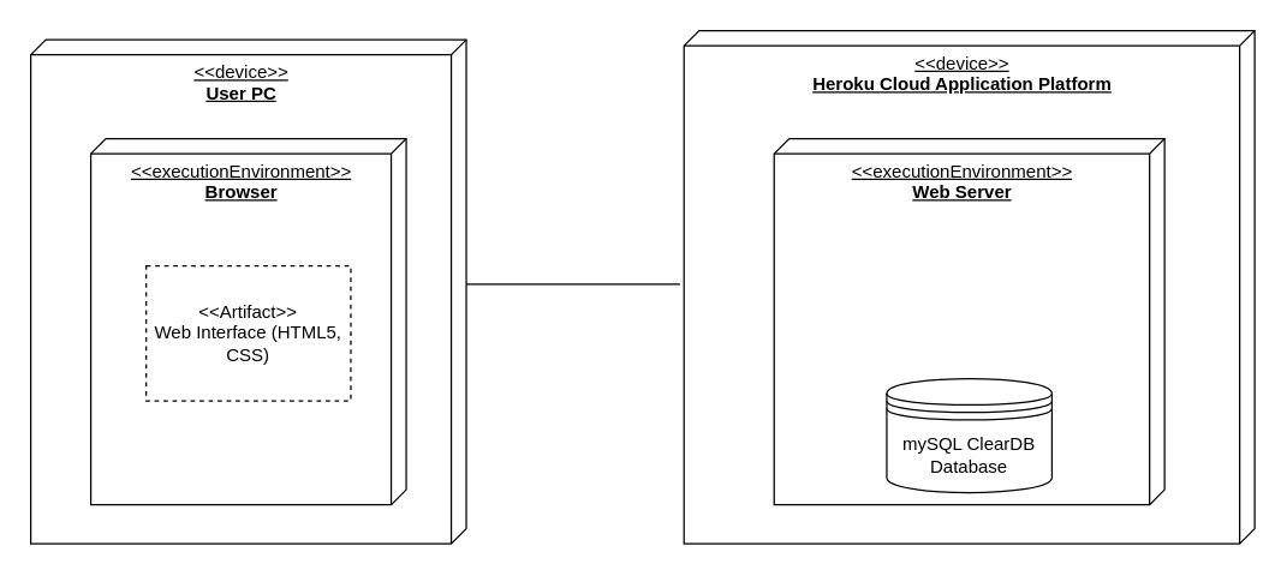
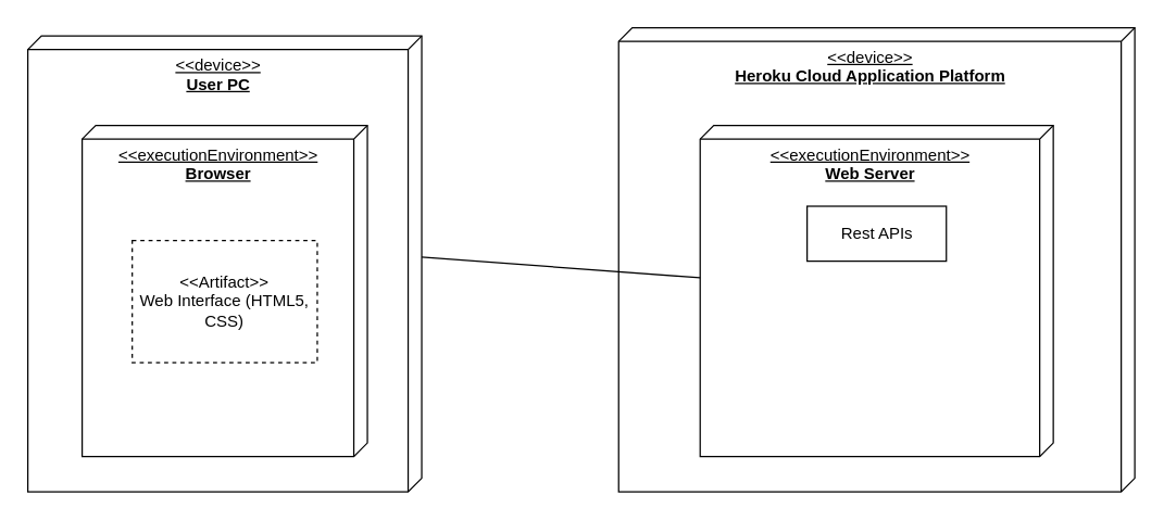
  <mxCell id="0" />
  <mxCell id="1" parent="0" />
  <mxCell id="2" value="&amp;lt;&amp;lt;device&amp;gt;&amp;gt;&lt;br&gt;&lt;b&gt;Heroku Cloud Application Platform&lt;/b&gt;" style="verticalAlign=top;align=center;spacingTop=8;spacingLeft=2;spacingRight=12;shape=cube;size=10;direction=south;fontStyle=4;html=1;" vertex="1" parent="1"><mxGeometry x="455" y="20" width="380" height="342" as="geometry" /></mxCell>
  <mxCell id="3" value="&amp;lt;&amp;lt;executionEnvironment&amp;gt;&amp;gt;&lt;br&gt;&lt;b&gt;Web Server&lt;/b&gt;" style="verticalAlign=top;align=center;spacingTop=8;spacingLeft=2;spacingRight=12;shape=cube;size=10;direction=south;fontStyle=4;html=1;" vertex="1" parent="1"><mxGeometry x="515" y="92" width="260" height="244" as="geometry" /></mxCell>
- <mxCell id="4" style="rounded=0;orthogonalLoop=1;jettySize=auto;html=1;exitX=0;exitY=0;exitDx=163;exitDy=0;exitPerimeter=0;entryX=0.494;entryY=1.007;entryDx=0;entryDy=0;entryPerimeter=0;endArrow=none;endFill=0;" edge="1" parent="1" source="5" target="2"><mxGeometry relative="1" as="geometry"><mxPoint x="450" y="157" as="targetPoint" /></mxGeometry></mxCell>
+ <mxCell id="4" style="rounded=0;orthogonalLoop=1;jettySize=auto;html=1;exitX=0;exitY=0;exitDx=163;exitDy=0;exitPerimeter=0;endArrow=none;endFill=0;" edge="1" parent="1" source="5" target="3"><mxGeometry relative="1" as="geometry"><mxPoint x="450" y="157" as="targetPoint" /></mxGeometry></mxCell>
  <mxCell id="5" value="&amp;lt;&amp;lt;device&amp;gt;&amp;gt;&lt;br&gt;&lt;b&gt;User PC&lt;/b&gt;" style="verticalAlign=top;align=center;spacingTop=8;spacingLeft=2;spacingRight=12;shape=cube;size=10;direction=south;fontStyle=4;html=1;" vertex="1" parent="1"><mxGeometry x="20" y="26" width="290" height="336" as="geometry" /></mxCell>
- <mxCell id="6" value="mySQL ClearDB Database" style="shape=datastore;whiteSpace=wrap;html=1;" vertex="1" parent="1"><mxGeometry x="590" y="252" width="110" height="76" as="geometry" /></mxCell>
  <mxCell id="7" value="&amp;lt;&amp;lt;executionEnvironment&amp;gt;&amp;gt;&lt;br&gt;&lt;b&gt;Browser&lt;/b&gt;" style="verticalAlign=top;align=center;spacingTop=8;spacingLeft=2;spacingRight=12;shape=cube;size=10;direction=south;fontStyle=4;html=1;" vertex="1" parent="1"><mxGeometry x="60" y="92" width="210" height="244" as="geometry" /></mxCell>
+ <mxCell id="8" value="Rest APIs" style="rounded=0;whiteSpace=wrap;html=1;" vertex="1" parent="1"><mxGeometry x="593.75" y="151.5" width="102.5" height="40.5" as="geometry" /></mxCell>
  <mxCell id="9" value="&amp;lt;&amp;lt;Artifact&amp;gt;&amp;gt;&lt;br&gt;Web Interface (HTML5, CSS)" style="rounded=0;whiteSpace=wrap;html=1;dashed=1;" vertex="1" parent="1"><mxGeometry x="96.87" y="176.75" width="136.25" height="90" as="geometry" /></mxCell>
